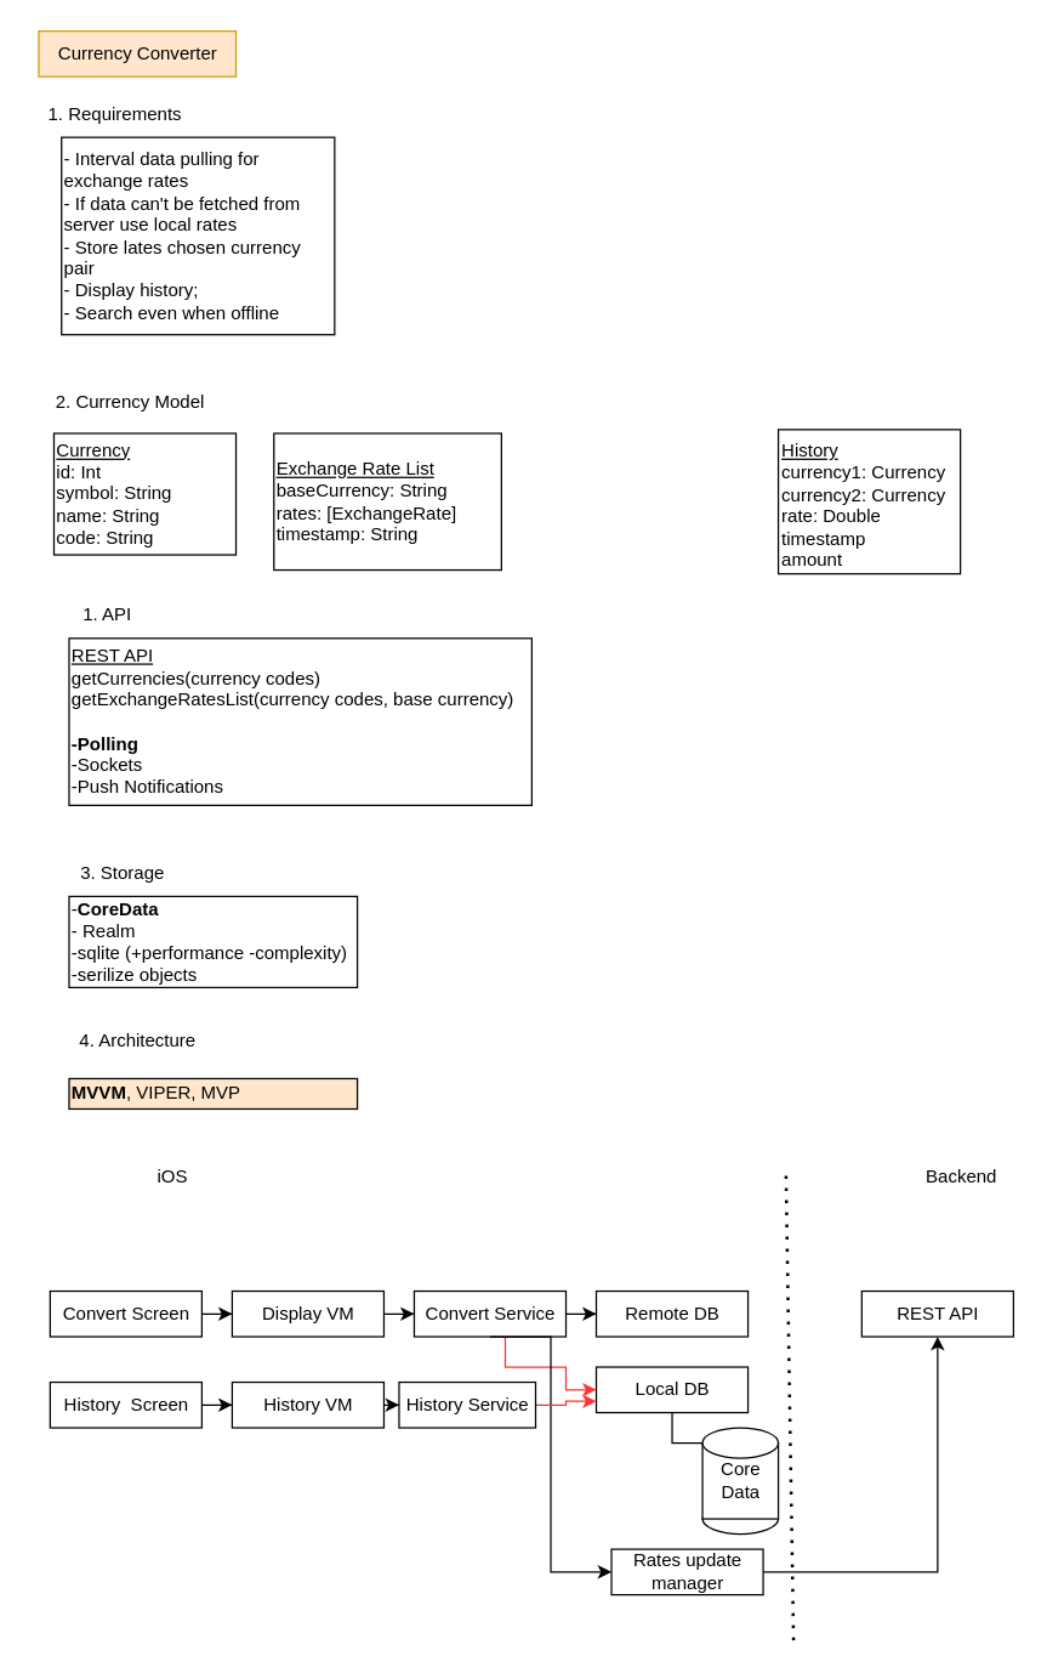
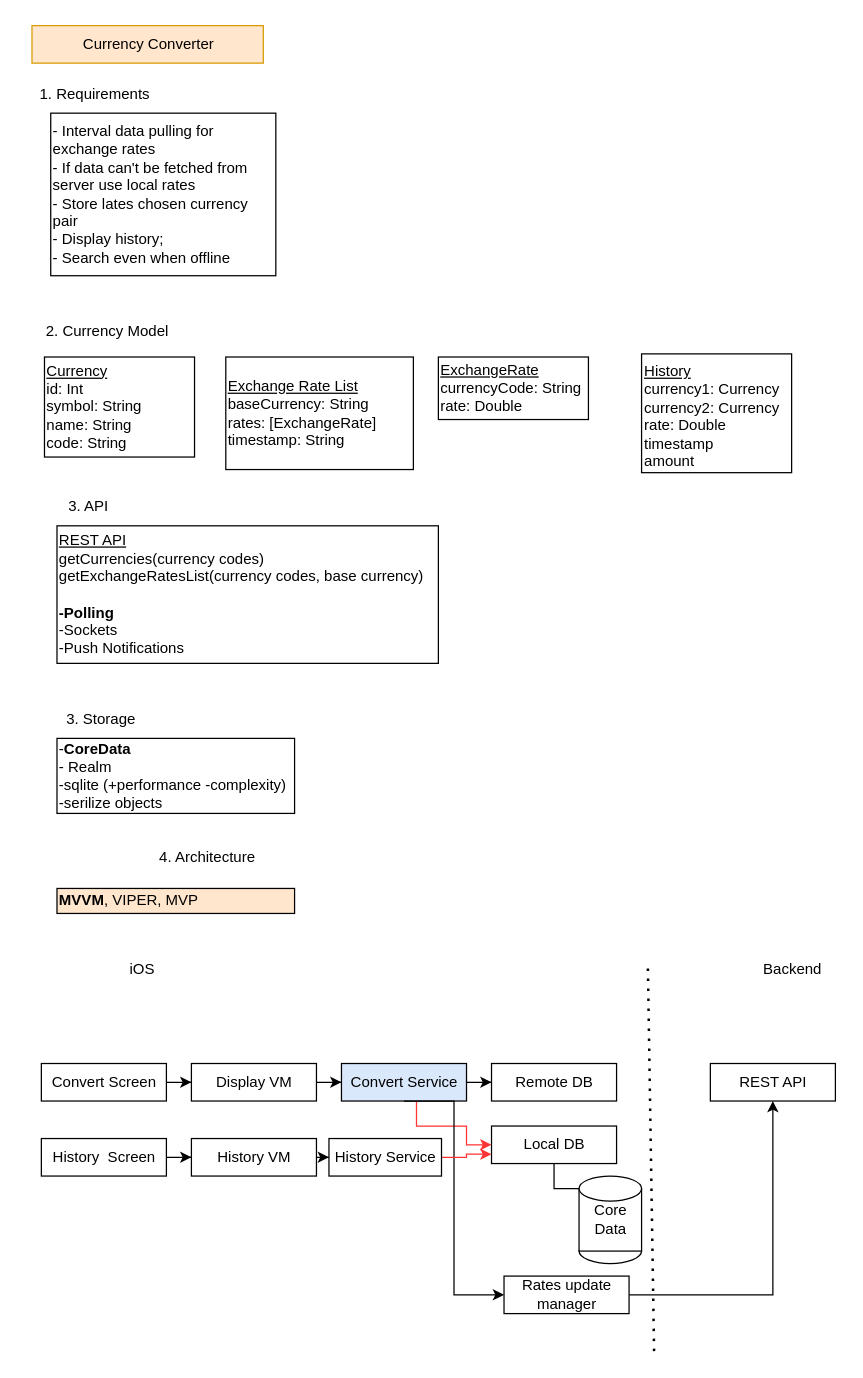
  <mxCell id="0" />
  <mxCell id="1" parent="0" />
  <mxCell id="2" value="" style="ellipse;whiteSpace=wrap;html=1;" vertex="1" parent="1"><mxGeometry x="462.5" y="990" width="50" height="20" as="geometry" /></mxCell>
- <mxCell id="3" value="Currency Converter" style="text;html=1;align=center;verticalAlign=middle;resizable=0;points=[];autosize=1;strokeColor=#d79b00;fillColor=#ffe6cc;" vertex="1" parent="1"><mxGeometry x="25" y="20" width="130" height="30" as="geometry" /></mxCell>
+ <mxCell id="3" value="Currency Converter" style="text;html=1;align=center;verticalAlign=middle;resizable=0;points=[];autosize=1;strokeColor=#d79b00;fillColor=#ffe6cc;" vertex="1" parent="1"><mxGeometry x="25" y="20" width="185" height="30" as="geometry" /></mxCell>
  <mxCell id="4" value="&lt;div&gt;- Interval data pulling for exchange rates&lt;/div&gt;&lt;div&gt;- If data can't be fetched from server use local rates&lt;/div&gt;&lt;div&gt;- Store lates chosen currency pair&lt;/div&gt;&lt;div&gt;- Display history;&lt;/div&gt;&lt;div&gt;- Search even when offline&lt;/div&gt;" style="whiteSpace=wrap;html=1;align=left;" vertex="1" parent="1"><mxGeometry x="40" y="90" width="180" height="130" as="geometry" /></mxCell>
  <mxCell id="5" value="&lt;div style=&quot;text-align: left;&quot;&gt;&lt;span style=&quot;background-color: initial;&quot;&gt;1. &lt;span style=&quot;text-wrap: wrap;&quot;&gt;Requirements&lt;/span&gt;&lt;/span&gt;&lt;/div&gt;" style="text;html=1;align=center;verticalAlign=middle;resizable=0;points=[];autosize=1;strokeColor=none;fillColor=none;" vertex="1" parent="1"><mxGeometry x="20" y="60" width="110" height="30" as="geometry" /></mxCell>
  <mxCell id="6" value="2. Currency Model" style="text;html=1;align=center;verticalAlign=middle;resizable=0;points=[];autosize=1;strokeColor=none;fillColor=none;" vertex="1" parent="1"><mxGeometry x="25" y="250" width="120" height="30" as="geometry" /></mxCell>
  <mxCell id="7" value="&lt;u&gt;Currency&lt;/u&gt;&lt;div&gt;id: Int&lt;/div&gt;&lt;div&gt;symbol: String&lt;/div&gt;&lt;div&gt;name: String&lt;/div&gt;&lt;div&gt;code: String&lt;/div&gt;" style="rounded=0;whiteSpace=wrap;html=1;align=left;" vertex="1" parent="1"><mxGeometry x="35" y="285" width="120" height="80" as="geometry" /></mxCell>
  <mxCell id="8" value="&lt;u&gt;Exchange Rate List&lt;/u&gt;&lt;br&gt;&lt;div&gt;baseCurrency: String&lt;/div&gt;&lt;div&gt;rates: [ExchangeRate]&lt;/div&gt;&lt;div&gt;&lt;span style=&quot;background-color: initial;&quot;&gt;timestamp: String&lt;/span&gt;&lt;br&gt;&lt;/div&gt;" style="rounded=0;whiteSpace=wrap;html=1;align=left;" vertex="1" parent="1"><mxGeometry x="180" y="285" width="150" height="90" as="geometry" /></mxCell>
- <mxCell id="9" value="1. API" style="text;html=1;align=center;verticalAlign=middle;resizable=0;points=[];autosize=1;strokeColor=none;fillColor=none;" vertex="1" parent="1"><mxGeometry x="40" y="390" width="60" height="30" as="geometry" /></mxCell>
+ <mxCell id="9" value="3. API" style="text;html=1;align=center;verticalAlign=middle;resizable=0;points=[];autosize=1;strokeColor=none;fillColor=none;" vertex="1" parent="1"><mxGeometry x="40" y="390" width="60" height="30" as="geometry" /></mxCell>
  <mxCell id="10" value="&lt;u&gt;REST API&lt;/u&gt;&lt;div&gt;getCurrencies(&lt;span style=&quot;background-color: initial;&quot;&gt;currency&amp;nbsp;&lt;/span&gt;&lt;span style=&quot;background-color: initial;&quot;&gt;codes)&lt;/span&gt;&lt;/div&gt;&lt;div&gt;getExchangeRatesList(currency codes, base currency)&lt;/div&gt;&lt;div&gt;&lt;br&gt;&lt;/div&gt;&lt;div&gt;&lt;b&gt;-Polling&lt;/b&gt;&lt;/div&gt;&lt;div&gt;-Sockets&lt;/div&gt;&lt;div&gt;-Push Notifications&lt;/div&gt;" style="whiteSpace=wrap;html=1;align=left;" vertex="1" parent="1"><mxGeometry x="45" y="420" width="305" height="110" as="geometry" /></mxCell>
  <mxCell id="11" value="3. Storage" style="text;html=1;align=center;verticalAlign=middle;resizable=0;points=[];autosize=1;strokeColor=none;fillColor=none;" vertex="1" parent="1"><mxGeometry x="40" y="560" width="80" height="30" as="geometry" /></mxCell>
- <mxCell id="12" value="4. Architecture" style="text;html=1;align=center;verticalAlign=middle;resizable=0;points=[];autosize=1;strokeColor=none;fillColor=none;" vertex="1" parent="1"><mxGeometry x="40" y="670" width="100" height="30" as="geometry" /></mxCell>
+ <mxCell id="12" value="4. Architecture" style="text;html=1;align=center;verticalAlign=middle;resizable=0;points=[];autosize=1;strokeColor=none;fillColor=none;" vertex="1" parent="1"><mxGeometry x="115" y="670" width="100" height="30" as="geometry" /></mxCell>
  <mxCell id="13" value="iOS" style="text;html=1;align=center;verticalAlign=middle;resizable=0;points=[];autosize=1;strokeColor=none;fillColor=none;" vertex="1" parent="1"><mxGeometry x="92.5" y="760" width="40" height="30" as="geometry" /></mxCell>
  <mxCell id="14" value="Backend" style="text;html=1;align=center;verticalAlign=middle;resizable=0;points=[];autosize=1;strokeColor=none;fillColor=none;" vertex="1" parent="1"><mxGeometry x="597.5" y="760" width="70" height="30" as="geometry" /></mxCell>
  <mxCell id="15" value="&lt;b&gt;MVVM&lt;/b&gt;, VIPER, MVP" style="whiteSpace=wrap;html=1;align=left;fillColor=#ffe6cc;" vertex="1" parent="1"><mxGeometry x="45" y="710" width="190" height="20" as="geometry" /></mxCell>
  <mxCell id="16" style="edgeStyle=orthogonalEdgeStyle;rounded=0;orthogonalLoop=1;jettySize=auto;html=1;entryX=0;entryY=0.5;entryDx=0;entryDy=0;" edge="1" parent="1" source="17" target="19"><mxGeometry relative="1" as="geometry" /></mxCell>
  <mxCell id="17" value="Convert Screen" style="rounded=0;whiteSpace=wrap;html=1;" vertex="1" parent="1"><mxGeometry x="32.5" y="850" width="100" height="30" as="geometry" /></mxCell>
  <mxCell id="18" style="edgeStyle=orthogonalEdgeStyle;rounded=0;orthogonalLoop=1;jettySize=auto;html=1;entryX=0;entryY=0.5;entryDx=0;entryDy=0;" edge="1" parent="1" source="19" target="22"><mxGeometry relative="1" as="geometry" /></mxCell>
  <mxCell id="19" value="Display VM" style="rounded=0;whiteSpace=wrap;html=1;" vertex="1" parent="1"><mxGeometry x="152.5" y="850" width="100" height="30" as="geometry" /></mxCell>
  <mxCell id="20" style="edgeStyle=orthogonalEdgeStyle;rounded=0;orthogonalLoop=1;jettySize=auto;html=1;entryX=0;entryY=0.5;entryDx=0;entryDy=0;" edge="1" parent="1" source="22" target="26"><mxGeometry relative="1" as="geometry" /></mxCell>
  <mxCell id="21" style="edgeStyle=orthogonalEdgeStyle;rounded=0;orthogonalLoop=1;jettySize=auto;html=1;entryX=0;entryY=0.5;entryDx=0;entryDy=0;strokeColor=#FF3333;" edge="1" parent="1" source="22" target="28"><mxGeometry relative="1" as="geometry"><Array as="points"><mxPoint x="332.5" y="900" /><mxPoint x="372.5" y="900" /><mxPoint x="372.5" y="915" /></Array></mxGeometry></mxCell>
- <mxCell id="22" value="Convert Service" style="rounded=0;whiteSpace=wrap;html=1;" vertex="1" parent="1"><mxGeometry x="272.5" y="850" width="100" height="30" as="geometry" /></mxCell>
+ <mxCell id="22" value="Convert Service" style="rounded=0;whiteSpace=wrap;html=1;fillColor=#dae8fc;" vertex="1" parent="1"><mxGeometry x="272.5" y="850" width="100" height="30" as="geometry" /></mxCell>
  <mxCell id="23" style="edgeStyle=orthogonalEdgeStyle;rounded=0;orthogonalLoop=1;jettySize=auto;html=1;entryX=0;entryY=0.5;entryDx=0;entryDy=0;exitX=0.5;exitY=1;exitDx=0;exitDy=0;" edge="1" parent="1" source="22" target="32"><mxGeometry relative="1" as="geometry"><Array as="points"><mxPoint x="362.5" y="880" /><mxPoint x="362.5" y="1035" /></Array><mxPoint x="322.457" y="930" as="sourcePoint" /></mxGeometry></mxCell>
  <mxCell id="24" value="" style="endArrow=none;dashed=1;html=1;dashPattern=1 3;strokeWidth=2;rounded=0;" edge="1" parent="1"><mxGeometry width="50" height="50" relative="1" as="geometry"><mxPoint x="522.5" y="1080" as="sourcePoint" /><mxPoint x="517.5" y="770" as="targetPoint" /></mxGeometry></mxCell>
  <mxCell id="25" value="REST API" style="rounded=0;whiteSpace=wrap;html=1;" vertex="1" parent="1"><mxGeometry x="567.5" y="850" width="100" height="30" as="geometry" /></mxCell>
  <mxCell id="26" value="Remote DB" style="rounded=0;whiteSpace=wrap;html=1;" vertex="1" parent="1"><mxGeometry x="392.5" y="850" width="100" height="30" as="geometry" /></mxCell>
  <mxCell id="27" style="edgeStyle=orthogonalEdgeStyle;rounded=0;orthogonalLoop=1;jettySize=auto;html=1;" edge="1" parent="1" source="28" target="30"><mxGeometry relative="1" as="geometry" /></mxCell>
  <mxCell id="28" value="Local DB" style="rounded=0;whiteSpace=wrap;html=1;" vertex="1" parent="1"><mxGeometry x="392.5" y="900" width="100" height="30" as="geometry" /></mxCell>
  <mxCell id="29" value="Core&lt;div&gt;Data&lt;/div&gt;" style="whiteSpace=wrap;html=1;aspect=fixed;" vertex="1" parent="1"><mxGeometry x="462.5" y="950" width="50" height="50" as="geometry" /></mxCell>
  <mxCell id="30" value="" style="ellipse;whiteSpace=wrap;html=1;" vertex="1" parent="1"><mxGeometry x="462.5" y="940" width="50" height="20" as="geometry" /></mxCell>
  <mxCell id="31" style="edgeStyle=orthogonalEdgeStyle;rounded=0;orthogonalLoop=1;jettySize=auto;html=1;entryX=0.5;entryY=1;entryDx=0;entryDy=0;" edge="1" parent="1" source="32" target="25"><mxGeometry relative="1" as="geometry"><mxPoint x="552.5" y="1035" as="targetPoint" /></mxGeometry></mxCell>
  <mxCell id="32" value="Rates update manager" style="rounded=0;whiteSpace=wrap;html=1;" vertex="1" parent="1"><mxGeometry x="402.5" y="1020" width="100" height="30" as="geometry" /></mxCell>
  <mxCell id="33" value="" style="edgeStyle=orthogonalEdgeStyle;rounded=0;orthogonalLoop=1;jettySize=auto;html=1;" edge="1" parent="1" source="34" target="36"><mxGeometry relative="1" as="geometry" /></mxCell>
  <mxCell id="34" value="History &amp;nbsp;Screen" style="rounded=0;whiteSpace=wrap;html=1;" vertex="1" parent="1"><mxGeometry x="32.5" y="910" width="100" height="30" as="geometry" /></mxCell>
  <mxCell id="35" value="" style="edgeStyle=orthogonalEdgeStyle;rounded=0;orthogonalLoop=1;jettySize=auto;html=1;dashed=1;" edge="1" parent="1" source="36" target="38"><mxGeometry relative="1" as="geometry" /></mxCell>
  <mxCell id="36" value="History VM" style="rounded=0;whiteSpace=wrap;html=1;" vertex="1" parent="1"><mxGeometry x="152.5" y="910" width="100" height="30" as="geometry" /></mxCell>
  <mxCell id="37" style="edgeStyle=orthogonalEdgeStyle;rounded=0;orthogonalLoop=1;jettySize=auto;html=1;entryX=0;entryY=0.75;entryDx=0;entryDy=0;strokeColor=#FF3333;" edge="1" parent="1" source="38" target="28"><mxGeometry relative="1" as="geometry" /></mxCell>
  <mxCell id="38" value="History Service" style="rounded=0;whiteSpace=wrap;html=1;" vertex="1" parent="1"><mxGeometry x="262.5" y="910" width="90" height="30" as="geometry" /></mxCell>
  <mxCell id="39" value="-&lt;b&gt;CoreData&lt;/b&gt;&lt;div&gt;- Realm&lt;/div&gt;&lt;div&gt;-sqlite (+performance -complexity)&lt;/div&gt;&lt;div&gt;-serilize objects&lt;/div&gt;" style="whiteSpace=wrap;html=1;align=left;" vertex="1" parent="1"><mxGeometry x="45" y="590" width="190" height="60" as="geometry" /></mxCell>
+ <mxCell id="40" value="&lt;u&gt;ExchangeRate&lt;/u&gt;&lt;br&gt;&lt;div&gt;currencyCode: String&lt;/div&gt;&lt;div&gt;&lt;span style=&quot;background-color: initial;&quot;&gt;rate: Double&lt;/span&gt;&lt;/div&gt;" style="rounded=0;whiteSpace=wrap;html=1;align=left;" vertex="1" parent="1"><mxGeometry x="350" y="285" width="120" height="50" as="geometry" /></mxCell>
  <mxCell id="41" value="&lt;u&gt;History&lt;/u&gt;&lt;br&gt;&lt;div&gt;currency1: Currency&lt;/div&gt;&lt;div&gt;currency2: Currency&lt;br&gt;&lt;/div&gt;&lt;div&gt;&lt;span style=&quot;background-color: initial;&quot;&gt;rate: Double&lt;/span&gt;&lt;/div&gt;&lt;div&gt;&lt;span style=&quot;background-color: initial;&quot;&gt;timestamp&lt;/span&gt;&lt;/div&gt;&lt;div&gt;&lt;span style=&quot;background-color: initial;&quot;&gt;amount&lt;/span&gt;&lt;/div&gt;" style="rounded=0;whiteSpace=wrap;html=1;align=left;verticalAlign=top;" vertex="1" parent="1"><mxGeometry x="512.5" y="282.5" width="120" height="95" as="geometry" /></mxCell>
